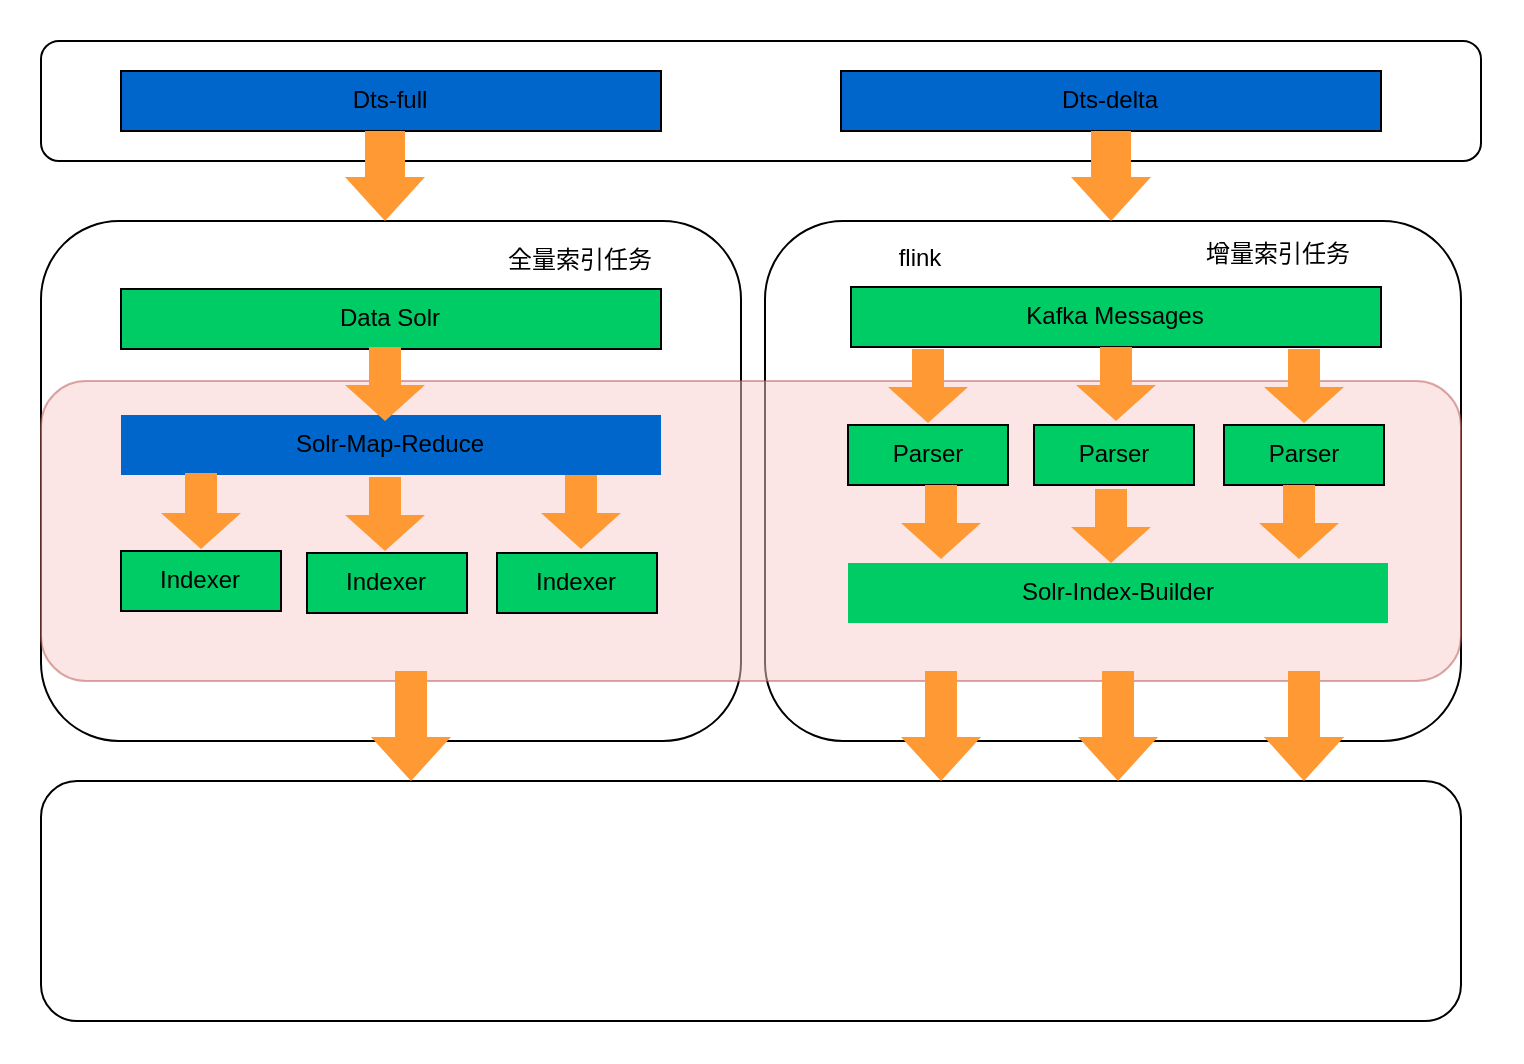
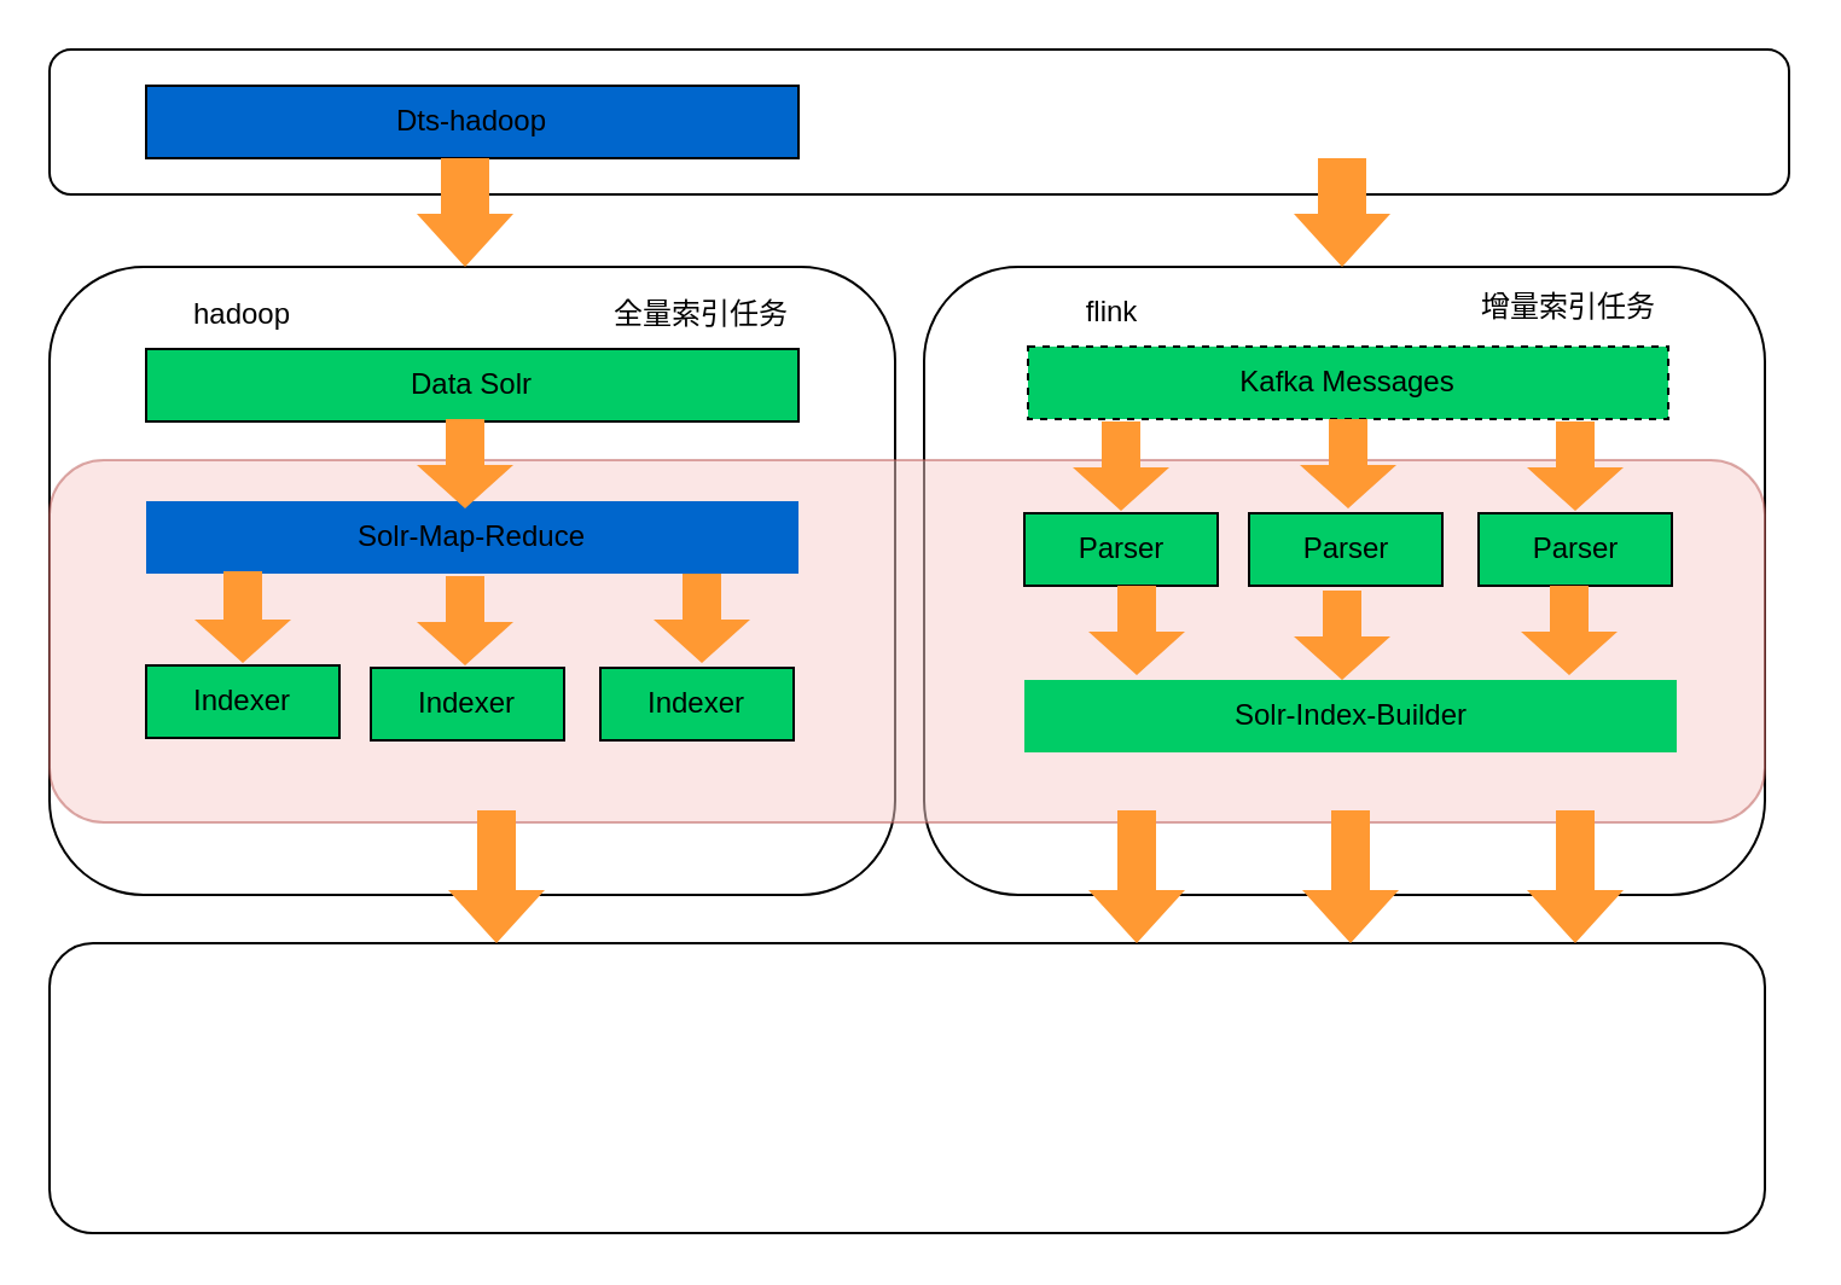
  <mxCell id="0" />
  <mxCell id="1" parent="0" />
  <mxCell id="2" value="" style="rounded=1;whiteSpace=wrap;html=1;" parent="1" vertex="1"><mxGeometry x="20" y="20" width="720" height="60" as="geometry" /></mxCell>
- <mxCell id="3" value="Dts-full" style="rounded=0;whiteSpace=wrap;html=1;fillColor=#0066CC;" parent="1" vertex="1"><mxGeometry x="60" y="35" width="270" height="30" as="geometry" /></mxCell>
- <mxCell id="4" value="Dts-delta" style="rounded=0;whiteSpace=wrap;html=1;fillColor=#0066CC;" parent="1" vertex="1"><mxGeometry x="420" y="35" width="270" height="30" as="geometry" /></mxCell>
+ <mxCell id="3" value="Dts-hadoop" style="rounded=0;whiteSpace=wrap;html=1;fillColor=#0066CC;" parent="1" vertex="1"><mxGeometry x="60" y="35" width="270" height="30" as="geometry" /></mxCell>
  <mxCell id="5" value="" style="rounded=1;whiteSpace=wrap;html=1;" parent="1" vertex="1"><mxGeometry x="20" y="110" width="350" height="260" as="geometry" /></mxCell>
  <mxCell id="6" value="" style="rounded=1;whiteSpace=wrap;html=1;" parent="1" vertex="1"><mxGeometry x="20" y="390" width="710" height="120" as="geometry" /></mxCell>
  <mxCell id="7" value="" style="html=1;shadow=0;dashed=0;align=center;verticalAlign=middle;shape=mxgraph.arrows2.arrow;dy=0.5;dx=22;direction=south;notch=0;fillColor=#FF9933;strokeColor=none;" parent="1" vertex="1"><mxGeometry x="172" y="65" width="40" height="45" as="geometry" /></mxCell>
  <mxCell id="8" value="" style="rounded=1;whiteSpace=wrap;html=1;" parent="1" vertex="1"><mxGeometry x="382" y="110" width="348" height="260" as="geometry" /></mxCell>
  <mxCell id="9" value="" style="rounded=1;whiteSpace=wrap;html=1;strokeColor=#b85450;fillColor=#f8cecc;opacity=50;" parent="1" vertex="1"><mxGeometry x="20" y="190" width="710" height="150" as="geometry" /></mxCell>
  <mxCell id="10" value="Data Solr" style="rounded=0;whiteSpace=wrap;html=1;fillColor=#00CC66;" parent="1" vertex="1"><mxGeometry x="60" y="144" width="270" height="30" as="geometry" /></mxCell>
- <mxCell id="11" value="Kafka Messages" style="rounded=0;whiteSpace=wrap;html=1;fillColor=#00CC66;" parent="1" vertex="1"><mxGeometry x="425" y="143" width="265" height="30" as="geometry" /></mxCell>
+ <mxCell id="11" value="Kafka Messages" style="rounded=0;whiteSpace=wrap;html=1;fillColor=#00CC66;dashed=1;" parent="1" vertex="1"><mxGeometry x="425" y="143" width="265" height="30" as="geometry" /></mxCell>
+ <mxCell id="12" value="hadoop" style="rounded=0;whiteSpace=wrap;html=1;strokeColor=none;fillColor=#FFFFFF;" vertex="1" parent="1"><mxGeometry x="40" y="120" width="120" height="20" as="geometry" /></mxCell>
  <mxCell id="13" value="全量索引任务&lt;span style=&quot;color: rgba(0 , 0 , 0 , 0) ; font-family: monospace ; font-size: 0px&quot;&gt;%3CmxGraphModel%3E%3Croot%3E%3CmxCell%20id%3D%220%22%2F%3E%3CmxCell%20id%3D%221%22%20parent%3D%220%22%2F%3E%3CmxCell%20id%3D%222%22%20value%3D%22hadoop%22%20style%3D%22rounded%3D0%3BwhiteSpace%3Dwrap%3Bhtml%3D1%3BfillColor%3D%2300CC66%3B%22%20vertex%3D%221%22%20parent%3D%221%22%3E%3CmxGeometry%20x%3D%2270%22%20y%3D%22370%22%20width%3D%22120%22%20height%3D%2220%22%20as%3D%22geometry%22%2F%3E%3C%2FmxCell%3E%3C%2Froot%3E%3C%2FmxGraphModel%3E&lt;/span&gt;" style="rounded=0;whiteSpace=wrap;html=1;fillColor=#FFFFFF;strokeColor=none;" vertex="1" parent="1"><mxGeometry x="230" y="120" width="120" height="20" as="geometry" /></mxCell>
  <mxCell id="14" value="flink" style="rounded=0;whiteSpace=wrap;html=1;strokeColor=none;fillColor=#FFFFFF;" vertex="1" parent="1"><mxGeometry x="400" y="119" width="120" height="20" as="geometry" /></mxCell>
- <mxCell id="15" value="增量索引任务" style="rounded=0;whiteSpace=wrap;html=1;strokeColor=none;fillColor=#FFFFFF;" vertex="1" parent="1"><mxGeometry x="579" y="117" width="120" height="20" as="geometry" /></mxCell>
+ <mxCell id="15" value="增量索引任务" style="rounded=0;whiteSpace=wrap;html=1;strokeColor=none;fillColor=#FFFFFF;" vertex="1" parent="1"><mxGeometry x="589" y="117" width="120" height="20" as="geometry" /></mxCell>
  <mxCell id="16" value="Solr-Map-Reduce" style="rounded=0;whiteSpace=wrap;html=1;fillColor=#0066cc;strokeColor=none;" vertex="1" parent="1"><mxGeometry x="60" y="207" width="270" height="30" as="geometry" /></mxCell>
  <mxCell id="17" value="Indexer" style="rounded=0;whiteSpace=wrap;html=1;fillColor=#00CC66;" vertex="1" parent="1"><mxGeometry x="60" y="275" width="80" height="30" as="geometry" /></mxCell>
  <mxCell id="18" value="Indexer" style="rounded=0;whiteSpace=wrap;html=1;fillColor=#00CC66;" vertex="1" parent="1"><mxGeometry x="153" y="276" width="80" height="30" as="geometry" /></mxCell>
  <mxCell id="19" value="Indexer" style="rounded=0;whiteSpace=wrap;html=1;fillColor=#00CC66;" vertex="1" parent="1"><mxGeometry x="248" y="276" width="80" height="30" as="geometry" /></mxCell>
  <mxCell id="20" value="Parser" style="rounded=0;whiteSpace=wrap;html=1;fillColor=#00CC66;" vertex="1" parent="1"><mxGeometry x="423.5" y="212" width="80" height="30" as="geometry" /></mxCell>
  <mxCell id="21" value="Parser" style="rounded=0;whiteSpace=wrap;html=1;fillColor=#00CC66;" vertex="1" parent="1"><mxGeometry x="516.5" y="212" width="80" height="30" as="geometry" /></mxCell>
  <mxCell id="22" value="Parser" style="rounded=0;whiteSpace=wrap;html=1;fillColor=#00CC66;" vertex="1" parent="1"><mxGeometry x="611.5" y="212" width="80" height="30" as="geometry" /></mxCell>
  <mxCell id="23" value="Solr-Index-Builder" style="rounded=0;whiteSpace=wrap;html=1;fillColor=#00cc66;strokeColor=none;" vertex="1" parent="1"><mxGeometry x="423.5" y="281" width="270" height="30" as="geometry" /></mxCell>
  <mxCell id="24" value="" style="html=1;shadow=0;dashed=0;align=center;verticalAlign=middle;shape=mxgraph.arrows2.arrow;dy=0.5;dx=22;direction=south;notch=0;fillColor=#FF9933;strokeColor=none;" vertex="1" parent="1"><mxGeometry x="535" y="65" width="40" height="45" as="geometry" /></mxCell>
  <mxCell id="25" value="" style="html=1;shadow=0;dashed=0;align=center;verticalAlign=middle;shape=mxgraph.arrows2.arrow;dy=0.6;dx=18;direction=south;notch=0;fillColor=#FF9933;strokeColor=none;" vertex="1" parent="1"><mxGeometry x="172" y="173" width="40" height="37" as="geometry" /></mxCell>
  <mxCell id="26" value="" style="html=1;shadow=0;dashed=0;align=center;verticalAlign=middle;shape=mxgraph.arrows2.arrow;dy=0.6;dx=18;direction=south;notch=0;fillColor=#FF9933;strokeColor=none;" vertex="1" parent="1"><mxGeometry x="537.5" y="173" width="40" height="37" as="geometry" /></mxCell>
  <mxCell id="27" value="" style="html=1;shadow=0;dashed=0;align=center;verticalAlign=middle;shape=mxgraph.arrows2.arrow;dy=0.6;dx=18;direction=south;notch=0;fillColor=#FF9933;strokeColor=none;" vertex="1" parent="1"><mxGeometry x="443.5" y="174" width="40" height="37" as="geometry" /></mxCell>
  <mxCell id="28" value="" style="html=1;shadow=0;dashed=0;align=center;verticalAlign=middle;shape=mxgraph.arrows2.arrow;dy=0.6;dx=18;direction=south;notch=0;fillColor=#FF9933;strokeColor=none;" vertex="1" parent="1"><mxGeometry x="631.5" y="174" width="40" height="37" as="geometry" /></mxCell>
  <mxCell id="29" value="" style="html=1;shadow=0;dashed=0;align=center;verticalAlign=middle;shape=mxgraph.arrows2.arrow;dy=0.6;dx=18;direction=south;notch=0;fillColor=#FF9933;strokeColor=none;" vertex="1" parent="1"><mxGeometry x="80" y="236" width="40" height="38" as="geometry" /></mxCell>
  <mxCell id="30" value="" style="html=1;shadow=0;dashed=0;align=center;verticalAlign=middle;shape=mxgraph.arrows2.arrow;dy=0.6;dx=18;direction=south;notch=0;fillColor=#FF9933;strokeColor=none;" vertex="1" parent="1"><mxGeometry x="172" y="238" width="40" height="37" as="geometry" /></mxCell>
  <mxCell id="31" value="" style="html=1;shadow=0;dashed=0;align=center;verticalAlign=middle;shape=mxgraph.arrows2.arrow;dy=0.6;dx=18;direction=south;notch=0;fillColor=#FF9933;strokeColor=none;" vertex="1" parent="1"><mxGeometry x="270" y="237" width="40" height="37" as="geometry" /></mxCell>
  <mxCell id="32" value="" style="html=1;shadow=0;dashed=0;align=center;verticalAlign=middle;shape=mxgraph.arrows2.arrow;dy=0.6;dx=18;direction=south;notch=0;fillColor=#FF9933;strokeColor=none;" vertex="1" parent="1"><mxGeometry x="450" y="242" width="40" height="37" as="geometry" /></mxCell>
  <mxCell id="33" value="" style="html=1;shadow=0;dashed=0;align=center;verticalAlign=middle;shape=mxgraph.arrows2.arrow;dy=0.6;dx=18;direction=south;notch=0;fillColor=#FF9933;strokeColor=none;" vertex="1" parent="1"><mxGeometry x="535" y="244" width="40" height="37" as="geometry" /></mxCell>
  <mxCell id="34" value="" style="html=1;shadow=0;dashed=0;align=center;verticalAlign=middle;shape=mxgraph.arrows2.arrow;dy=0.6;dx=18;direction=south;notch=0;fillColor=#FF9933;strokeColor=none;" vertex="1" parent="1"><mxGeometry x="629" y="242" width="40" height="37" as="geometry" /></mxCell>
  <mxCell id="35" value="" style="html=1;shadow=0;dashed=0;align=center;verticalAlign=middle;shape=mxgraph.arrows2.arrow;dy=0.6;dx=22;direction=south;notch=0;fillColor=#FF9933;strokeColor=none;" vertex="1" parent="1"><mxGeometry x="185" y="335" width="40" height="55" as="geometry" /></mxCell>
  <mxCell id="36" value="" style="html=1;shadow=0;dashed=0;align=center;verticalAlign=middle;shape=mxgraph.arrows2.arrow;dy=0.6;dx=22;direction=south;notch=0;fillColor=#FF9933;strokeColor=none;" vertex="1" parent="1"><mxGeometry x="450" y="335" width="40" height="55" as="geometry" /></mxCell>
  <mxCell id="37" value="" style="html=1;shadow=0;dashed=0;align=center;verticalAlign=middle;shape=mxgraph.arrows2.arrow;dy=0.6;dx=22;direction=south;notch=0;fillColor=#FF9933;strokeColor=none;" vertex="1" parent="1"><mxGeometry x="538.5" y="335" width="40" height="55" as="geometry" /></mxCell>
  <mxCell id="38" value="" style="html=1;shadow=0;dashed=0;align=center;verticalAlign=middle;shape=mxgraph.arrows2.arrow;dy=0.6;dx=22;direction=south;notch=0;fillColor=#FF9933;strokeColor=none;" vertex="1" parent="1"><mxGeometry x="631.5" y="335" width="40" height="55" as="geometry" /></mxCell>
